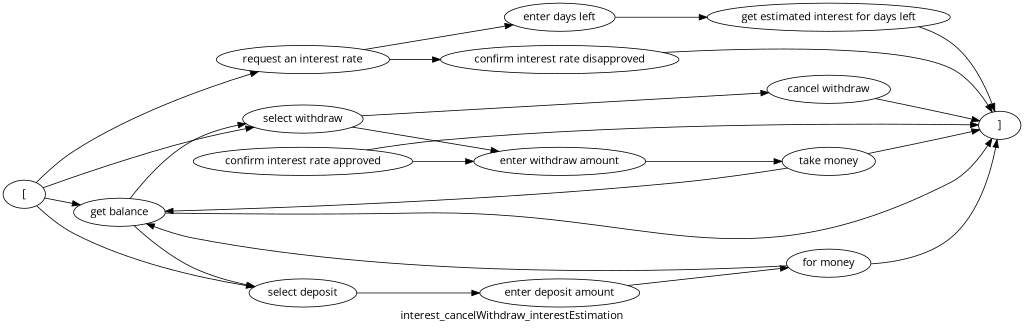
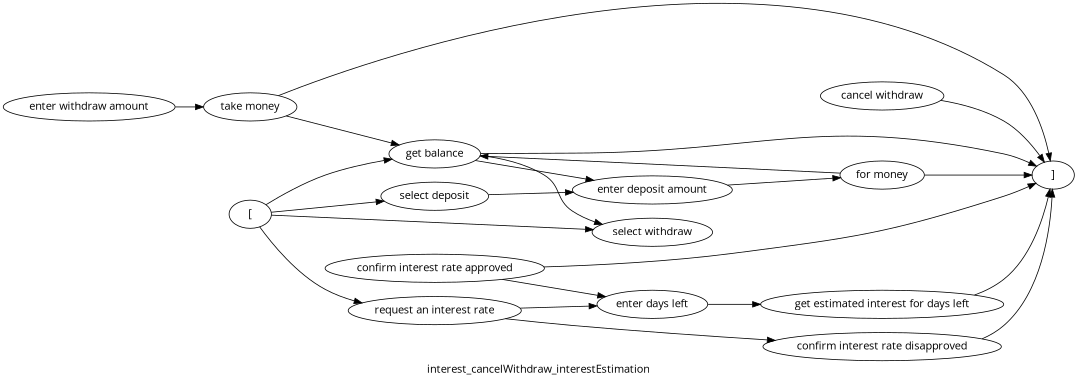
  digraph {
    fontname="Open Sans"
    label=interest_cancelWithdraw_interestEstimation
    rankdir=LR
    node [fontname="Open Sans"]
    edge [fontname="Open Sans"]
    n1 [label="get balance"]
    n2 [label="]"]
    n3 [label="select deposit"]
    n4 [label="select withdraw"]
    n5 [label="enter deposit amount"]
    n6 [label="enter withdraw amount"]
    n7 [label="cancel withdraw"]
    n8 [label="["]
    n9 [label="request an interest rate"]
    n10 [label="confirm interest rate disapproved"]
    n11 [label="enter days left"]
    n12 [label="for money"]
    n13 [label="take money"]
    n14 [label="confirm interest rate approved"]
    n15 [label="get estimated interest for days left"]
    n1 -> n2
-   n1 -> n3
+   n1 -> n5
    n1 -> n4
    n3 -> n5
-   n4 -> n6
-   n4 -> n7
    n5 -> n12
    n6 -> n13
    n7 -> n2
    n8 -> n1
    n8 -> n3
    n8 -> n4
    n8 -> n9
    n9 -> n10
    n9 -> n11
    n10 -> n2
    n11 -> n15
    n12 -> n1
    n12 -> n2
    n13 -> n1
    n13 -> n2
    n14 -> n2
-   n14 -> n6
+   n14 -> n11
    n15 -> n2
  }
